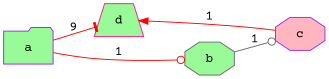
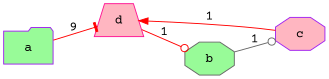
  digraph {
    fontname="Courier Prime"
    rankdir=LR
    node [color=purple fillcolor=lightpink fontname="Courier Prime" shape=octagon style=filled]
    edge [arrowhead=odot color=red fontname="Courier Prime"]
-   d [color=deeppink fillcolor=palegreen shape=trapezium]
+   d [color=deeppink shape=trapezium]
    c
    a [fillcolor=palegreen shape=folder]
    b [color=gray40 fillcolor=palegreen]
    c -> d [arrowhead=normal label=1]
    a -> d [arrowhead=tee label=9]
-   a -> b [label=1]
+   d -> b [label=1]
    b -> c [color=gray40 label=1]
  }
